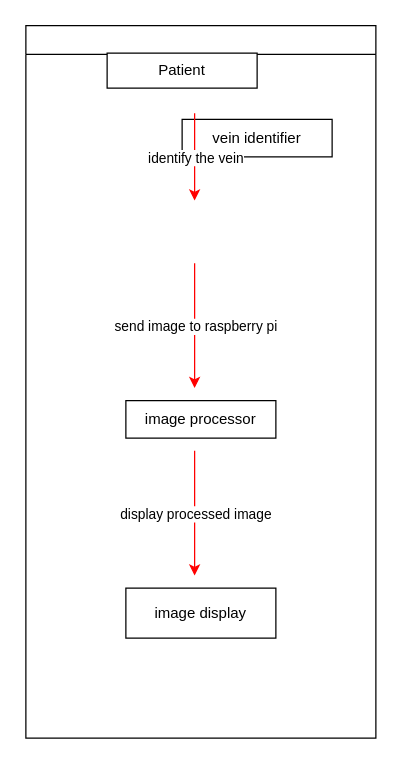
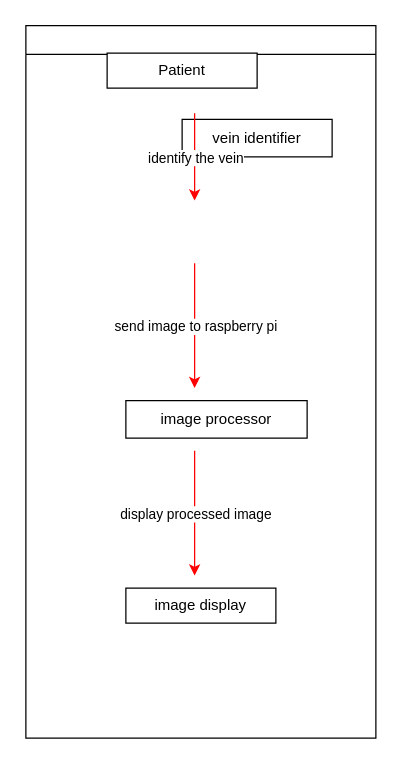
  <mxCell id="0" />
  <mxCell id="1" parent="0" />
  <mxCell id="2" value="" style="swimlane;whiteSpace=wrap" parent="1" vertex="1"><mxGeometry x="20" y="20" width="280" height="570" as="geometry" /></mxCell>
  <mxCell id="3" value="Patient" style="rounded=0;whiteSpace=wrap;html=1;" vertex="1" parent="2"><mxGeometry x="65" y="22" width="120" height="28" as="geometry" /></mxCell>
  <mxCell id="4" value="vein identifier" style="rounded=0;whiteSpace=wrap;html=1;" vertex="1" parent="2"><mxGeometry x="125" y="75" width="120" height="30" as="geometry" /></mxCell>
- <mxCell id="5" value="image processor" style="rounded=0;whiteSpace=wrap;html=1;" vertex="1" parent="2"><mxGeometry x="80" y="300" width="120" height="30" as="geometry" /></mxCell>
- <mxCell id="6" value="image display" style="rounded=0;whiteSpace=wrap;html=1;" vertex="1" parent="2"><mxGeometry x="80" y="450" width="120" height="40" as="geometry" /></mxCell>
+ <mxCell id="5" value="image processor" style="rounded=0;whiteSpace=wrap;html=1;" vertex="1" parent="2"><mxGeometry x="80" y="300" width="145" height="30" as="geometry" /></mxCell>
+ <mxCell id="6" value="image display" style="rounded=0;whiteSpace=wrap;html=1;" vertex="1" parent="2"><mxGeometry x="80" y="450" width="120" height="28" as="geometry" /></mxCell>
  <mxCell id="7" value="" style="endArrow=classic;html=1;rounded=0;strokeColor=#FF0000;" edge="1" parent="2"><mxGeometry relative="1" as="geometry"><mxPoint x="135" y="70" as="sourcePoint" /><mxPoint x="135" y="140" as="targetPoint" /></mxGeometry></mxCell>
  <mxCell id="8" value="identify the vein" style="edgeLabel;resizable=0;html=1;align=center;verticalAlign=middle;" connectable="0" vertex="1" parent="7"><mxGeometry relative="1" as="geometry" /></mxCell>
  <mxCell id="9" value="" style="endArrow=classic;html=1;rounded=0;strokeColor=#FF0000;" edge="1" parent="2"><mxGeometry relative="1" as="geometry"><mxPoint x="135" y="190" as="sourcePoint" /><mxPoint x="135" y="290" as="targetPoint" /></mxGeometry></mxCell>
  <mxCell id="10" value="send image to raspberry pi" style="edgeLabel;resizable=0;html=1;align=center;verticalAlign=middle;" connectable="0" vertex="1" parent="9"><mxGeometry relative="1" as="geometry" /></mxCell>
  <mxCell id="11" value="" style="endArrow=classic;html=1;rounded=0;strokeColor=#FF0000;" edge="1" parent="2"><mxGeometry relative="1" as="geometry"><mxPoint x="135" y="340" as="sourcePoint" /><mxPoint x="135" y="440" as="targetPoint" /></mxGeometry></mxCell>
  <mxCell id="12" value="display processed image" style="edgeLabel;resizable=0;html=1;align=center;verticalAlign=middle;" connectable="0" vertex="1" parent="11"><mxGeometry relative="1" as="geometry" /></mxCell>
